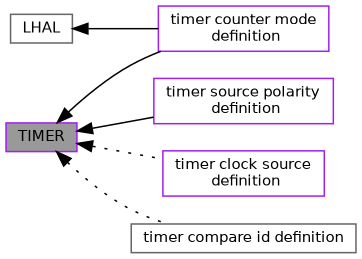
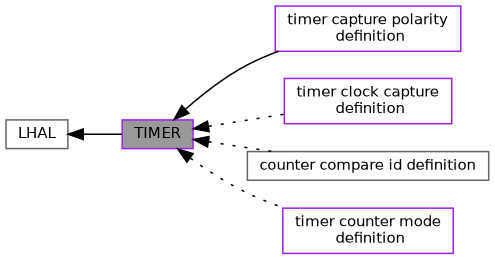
  digraph {
    rankdir=LR
    node [color=purple fillcolor=white fontname=Helvetica fontsize=10 shape=box style=filled]
    edge [dir=back fontname=Helvetica fontsize=10 labelfontname=Helvetica labelfontsize=10 shape=plaintext style=solid]
    n1 [color=gray40 height=0.2 label=LHAL width=0.4]
    n2 [fillcolor=grey60 fontcolor=black height=0.2 label=TIMER width=0.4]
-   n3 [height=0.2 label="timer source polarity\l definition" width=0.4]
-   n4 [height=0.2 label="timer clock source\l definition" width=0.4]
-   n5 [color=gray40 height=0.2 label="timer compare id definition" width=0.4]
+   n3 [height=0.2 label="timer capture polarity\l definition" width=0.4]
+   n4 [height=0.2 label="timer clock capture\l definition" width=0.4]
+   n5 [color=gray40 height=0.2 label="counter compare id definition" width=0.4]
    n6 [height=0.2 label="timer counter mode\l definition" width=0.4]
-   n1 -> n6
+   n1 -> n2
    n2 -> n3
    n2 -> n4 [style=dotted]
    n2 -> n5 [style=dotted]
-   n2 -> n6
+   n2 -> n6 [style=dotted]
  }
